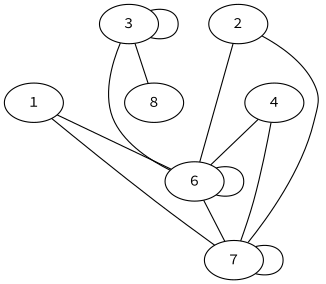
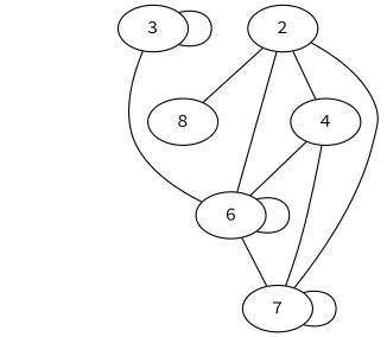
  graph {
    fontname="Source Code Pro"
    node [fontname="Source Code Pro"]
    edge [fontname="Source Code Pro"]
-   1
    6
    7
    3
    n5 [label=8]
    2
    4
-   1 -- 6
-   1 -- 7
    6 -- 6
    6 -- 7
    7 -- 7
    3 -- 6
    3 -- 3
-   3 -- n5
+   2 -- n5
    2 -- 6
    2 -- 7
+   2 -- 4
    4 -- 6
    4 -- 7
  }
